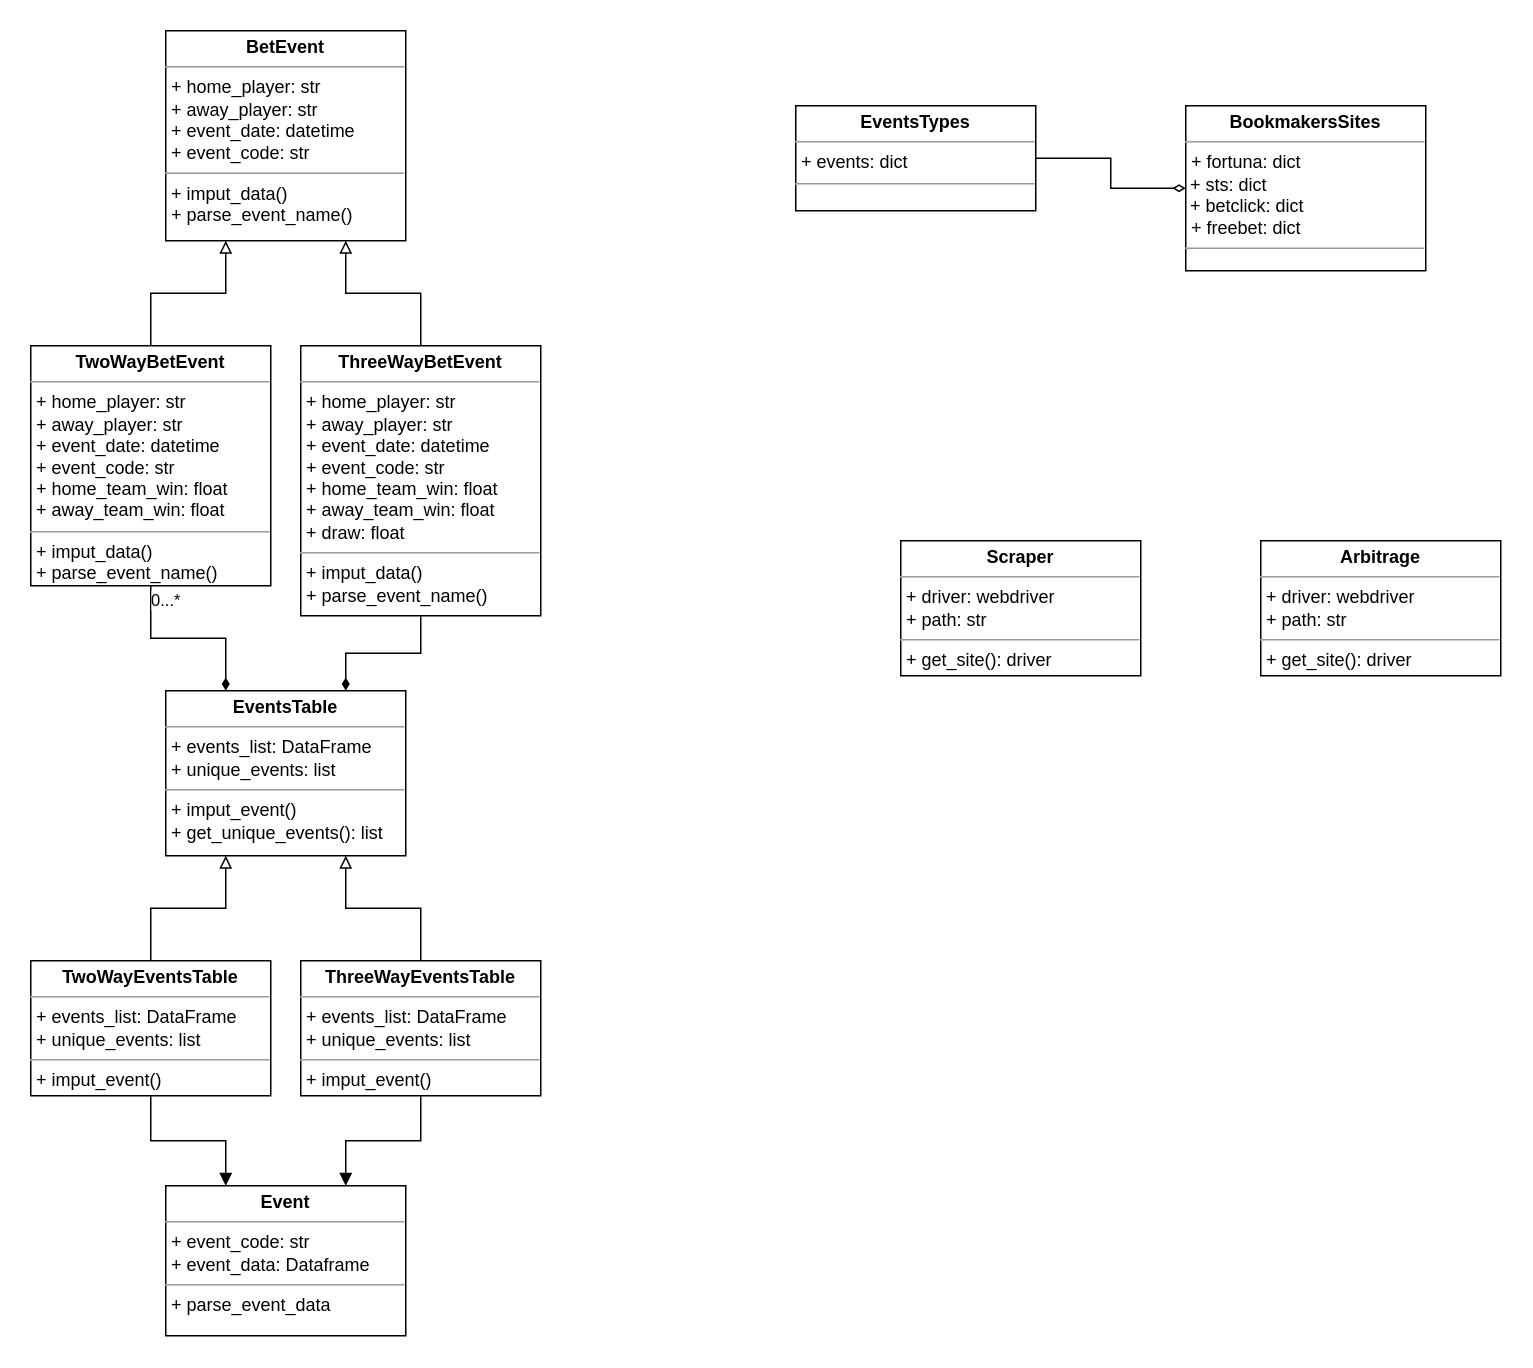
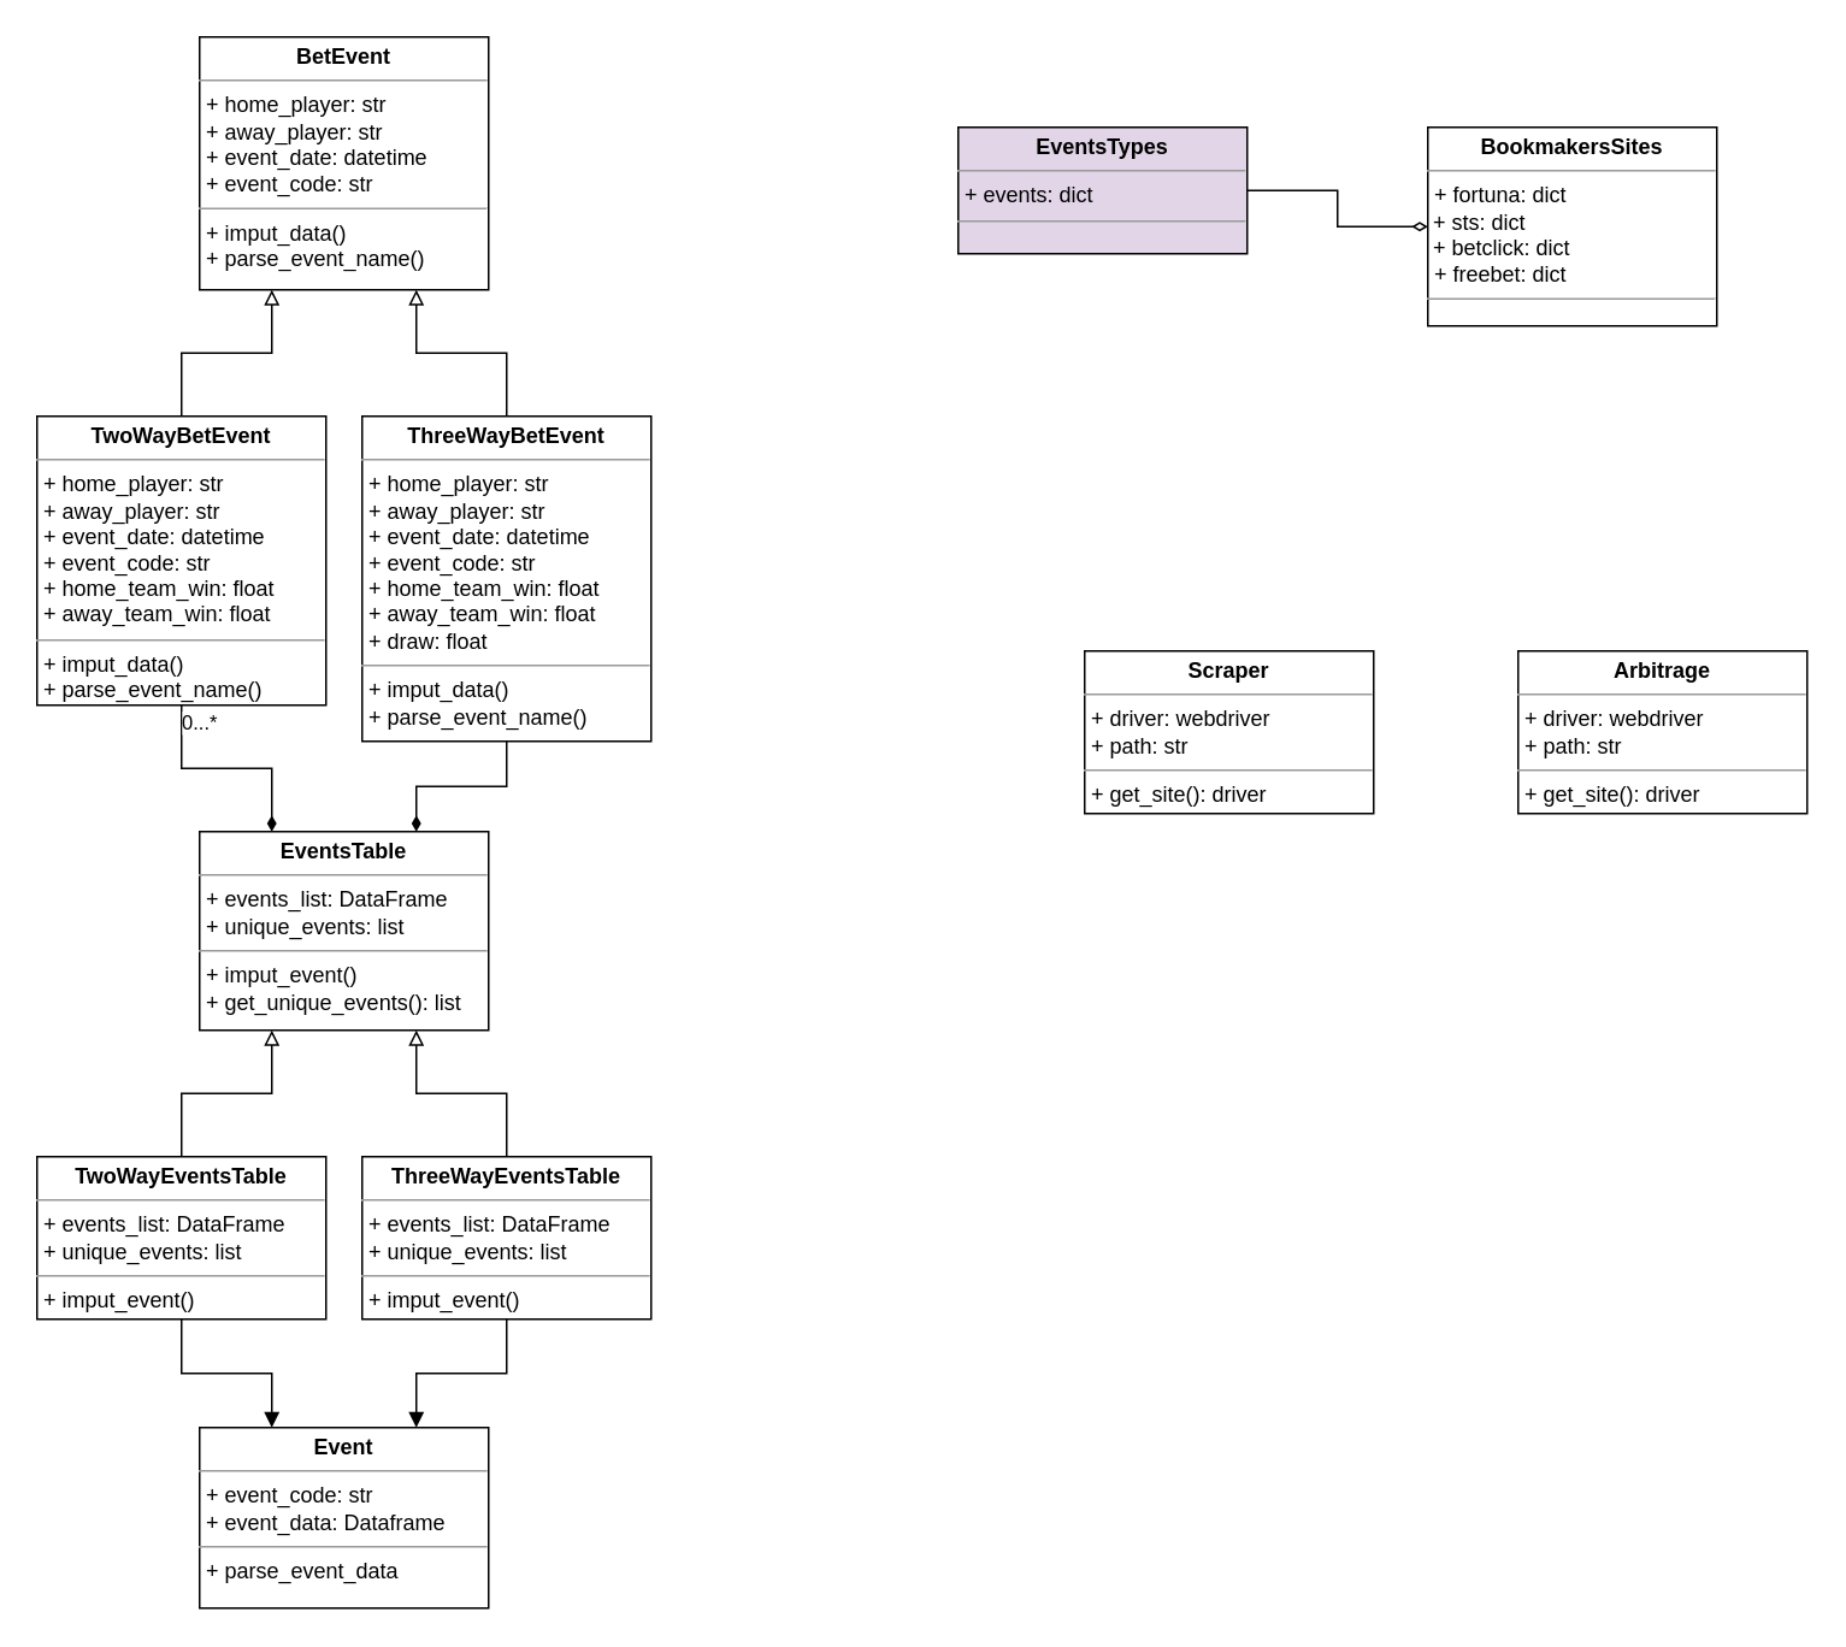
  <mxCell id="0" />
  <mxCell id="1" parent="0" />
  <mxCell id="2" value="0...*" style="edgeStyle=orthogonalEdgeStyle;rounded=0;orthogonalLoop=1;jettySize=auto;html=1;exitX=0.5;exitY=1;exitDx=0;exitDy=0;entryX=0.25;entryY=0;entryDx=0;entryDy=0;endArrow=diamondThin;endFill=1;" parent="1" source="3" target="15" edge="1"><mxGeometry x="-0.833" y="10" relative="1" as="geometry"><mxPoint as="offset" /></mxGeometry></mxCell>
  <mxCell id="3" value="&lt;p style=&quot;margin:0px;margin-top:4px;text-align:center;&quot;&gt;&lt;b&gt;TwoWayBetEvent&lt;/b&gt;&lt;/p&gt;&lt;hr size=&quot;1&quot;&gt;&lt;p style=&quot;margin:0px;margin-left:4px;&quot;&gt;+ home_player: str&lt;/p&gt;&lt;p style=&quot;margin:0px;margin-left:4px;&quot;&gt;+&amp;nbsp;away_player: str&lt;/p&gt;&lt;p style=&quot;margin:0px;margin-left:4px;&quot;&gt;+ event_date: datetime&lt;/p&gt;&lt;p style=&quot;margin:0px;margin-left:4px;&quot;&gt;+ event_code: str&lt;br&gt;&lt;/p&gt;&lt;p style=&quot;margin:0px;margin-left:4px;&quot;&gt;+&amp;nbsp;home_team_win: float&lt;/p&gt;&lt;p style=&quot;margin:0px;margin-left:4px;&quot;&gt;+ away_team_win: float&lt;br&gt;&lt;/p&gt;&lt;hr size=&quot;1&quot;&gt;&lt;p style=&quot;margin:0px;margin-left:4px;&quot;&gt;+ imput_data()&lt;/p&gt;&lt;p style=&quot;margin:0px;margin-left:4px;&quot;&gt;+ parse_event_name()&lt;br&gt;&lt;/p&gt;" style="verticalAlign=top;align=left;overflow=fill;fontSize=12;fontFamily=Helvetica;html=1;whiteSpace=wrap;" parent="1" vertex="1"><mxGeometry x="20" y="230" width="160" height="160" as="geometry" /></mxCell>
  <mxCell id="4" style="edgeStyle=orthogonalEdgeStyle;rounded=0;orthogonalLoop=1;jettySize=auto;html=1;exitX=0.5;exitY=0;exitDx=0;exitDy=0;endArrow=block;endFill=0;entryX=0.25;entryY=1;entryDx=0;entryDy=0;" parent="1" source="3" target="6" edge="1"><mxGeometry relative="1" as="geometry"><mxPoint x="60" y="170" as="targetPoint" /></mxGeometry></mxCell>
  <mxCell id="5" style="edgeStyle=orthogonalEdgeStyle;rounded=0;orthogonalLoop=1;jettySize=auto;html=1;entryX=0.75;entryY=1;entryDx=0;entryDy=0;endArrow=block;endFill=0;exitX=0.5;exitY=0;exitDx=0;exitDy=0;" parent="1" source="8" target="6" edge="1"><mxGeometry relative="1" as="geometry"><mxPoint x="320" y="170" as="sourcePoint" /></mxGeometry></mxCell>
  <mxCell id="6" value="&lt;p style=&quot;margin:0px;margin-top:4px;text-align:center;&quot;&gt;&lt;b&gt;BetEvent&lt;/b&gt;&lt;/p&gt;&lt;hr size=&quot;1&quot;&gt;&lt;p style=&quot;margin:0px;margin-left:4px;&quot;&gt;+ home_player: str&lt;/p&gt;&lt;p style=&quot;margin:0px;margin-left:4px;&quot;&gt;+&amp;nbsp;away_player: str&lt;/p&gt;&lt;p style=&quot;margin:0px;margin-left:4px;&quot;&gt;+ event_date: datetime&lt;/p&gt;&lt;p style=&quot;margin:0px;margin-left:4px;&quot;&gt;+ event_code: str&lt;/p&gt;&lt;hr size=&quot;1&quot;&gt;&lt;p style=&quot;margin:0px;margin-left:4px;&quot;&gt;+ imput_data()&lt;/p&gt;&lt;p style=&quot;margin:0px;margin-left:4px;&quot;&gt;+ parse_event_name()&lt;/p&gt;" style="verticalAlign=top;align=left;overflow=fill;fontSize=12;fontFamily=Helvetica;html=1;whiteSpace=wrap;" parent="1" vertex="1"><mxGeometry x="110" y="20" width="160" height="140" as="geometry" /></mxCell>
  <mxCell id="7" style="edgeStyle=orthogonalEdgeStyle;rounded=0;orthogonalLoop=1;jettySize=auto;html=1;exitX=0.5;exitY=1;exitDx=0;exitDy=0;entryX=0.75;entryY=0;entryDx=0;entryDy=0;endArrow=diamondThin;endFill=1;" parent="1" source="8" target="15" edge="1"><mxGeometry relative="1" as="geometry" /></mxCell>
  <mxCell id="8" value="&lt;p style=&quot;margin:0px;margin-top:4px;text-align:center;&quot;&gt;&lt;b&gt;ThreeWayBetEvent&lt;/b&gt;&lt;/p&gt;&lt;hr size=&quot;1&quot;&gt;&lt;p style=&quot;margin:0px;margin-left:4px;&quot;&gt;+ home_player: str&lt;/p&gt;&lt;p style=&quot;margin:0px;margin-left:4px;&quot;&gt;+&amp;nbsp;away_player: str&lt;/p&gt;&lt;p style=&quot;margin:0px;margin-left:4px;&quot;&gt;+ event_date: datetime&lt;/p&gt;&lt;p style=&quot;margin:0px;margin-left:4px;&quot;&gt;+ event_code: str&lt;br&gt;&lt;/p&gt;&lt;p style=&quot;margin:0px;margin-left:4px;&quot;&gt;+&amp;nbsp;home_team_win: float&lt;/p&gt;&lt;p style=&quot;margin:0px;margin-left:4px;&quot;&gt;+ away_team_win: float&lt;br&gt;&lt;/p&gt;&lt;p style=&quot;margin:0px;margin-left:4px;&quot;&gt;+ draw: float&lt;/p&gt;&lt;hr size=&quot;1&quot;&gt;&lt;p style=&quot;margin:0px;margin-left:4px;&quot;&gt;+ imput_data()&lt;/p&gt;&lt;p style=&quot;margin:0px;margin-left:4px;&quot;&gt;+ parse_event_name()&lt;br&gt;&lt;/p&gt;" style="verticalAlign=top;align=left;overflow=fill;fontSize=12;fontFamily=Helvetica;html=1;whiteSpace=wrap;" parent="1" vertex="1"><mxGeometry x="200" y="230" width="160" height="180" as="geometry" /></mxCell>
  <mxCell id="9" style="edgeStyle=orthogonalEdgeStyle;rounded=0;orthogonalLoop=1;jettySize=auto;html=1;exitX=0.5;exitY=1;exitDx=0;exitDy=0;entryX=0.25;entryY=0;entryDx=0;entryDy=0;endArrow=block;endFill=1;" parent="1" source="10" target="16" edge="1"><mxGeometry relative="1" as="geometry" /></mxCell>
  <mxCell id="10" value="&lt;p style=&quot;margin:0px;margin-top:4px;text-align:center;&quot;&gt;&lt;b&gt;TwoWayEventsTable&lt;/b&gt;&lt;/p&gt;&lt;hr size=&quot;1&quot;&gt;&lt;p style=&quot;margin:0px;margin-left:4px;&quot;&gt;+ events_list: DataFrame&lt;br&gt;&lt;/p&gt;&lt;p style=&quot;margin:0px;margin-left:4px;&quot;&gt;+ unique_events: list&lt;/p&gt;&lt;hr size=&quot;1&quot;&gt;&lt;p style=&quot;margin:0px;margin-left:4px;&quot;&gt;+ imput_event()&lt;/p&gt;" style="verticalAlign=top;align=left;overflow=fill;fontSize=12;fontFamily=Helvetica;html=1;whiteSpace=wrap;" parent="1" vertex="1"><mxGeometry x="20" y="640" width="160" height="90" as="geometry" /></mxCell>
  <mxCell id="11" style="edgeStyle=orthogonalEdgeStyle;rounded=0;orthogonalLoop=1;jettySize=auto;html=1;exitX=0.5;exitY=1;exitDx=0;exitDy=0;entryX=0.75;entryY=0;entryDx=0;entryDy=0;endArrow=block;endFill=1;" parent="1" source="12" target="16" edge="1"><mxGeometry relative="1" as="geometry" /></mxCell>
  <mxCell id="12" value="&lt;p style=&quot;margin:0px;margin-top:4px;text-align:center;&quot;&gt;&lt;b&gt;ThreeWayEventsTable&lt;/b&gt;&lt;/p&gt;&lt;hr size=&quot;1&quot;&gt;&lt;p style=&quot;margin:0px;margin-left:4px;&quot;&gt;+ events_list: DataFrame&lt;br&gt;&lt;/p&gt;&lt;p style=&quot;margin:0px;margin-left:4px;&quot;&gt;+ unique_events: list&lt;/p&gt;&lt;hr size=&quot;1&quot;&gt;&lt;p style=&quot;margin:0px;margin-left:4px;&quot;&gt;+ imput_event()&lt;/p&gt;" style="verticalAlign=top;align=left;overflow=fill;fontSize=12;fontFamily=Helvetica;html=1;whiteSpace=wrap;" parent="1" vertex="1"><mxGeometry x="200" y="640" width="160" height="90" as="geometry" /></mxCell>
  <mxCell id="13" style="edgeStyle=orthogonalEdgeStyle;rounded=0;orthogonalLoop=1;jettySize=auto;html=1;exitX=0.5;exitY=0;exitDx=0;exitDy=0;endArrow=block;endFill=0;entryX=0.25;entryY=1;entryDx=0;entryDy=0;" parent="1" source="10" target="15" edge="1"><mxGeometry relative="1" as="geometry"><mxPoint x="50" y="580" as="targetPoint" /></mxGeometry></mxCell>
  <mxCell id="14" style="edgeStyle=orthogonalEdgeStyle;rounded=0;orthogonalLoop=1;jettySize=auto;html=1;entryX=0.75;entryY=1;entryDx=0;entryDy=0;endArrow=block;endFill=0;exitX=0.5;exitY=0;exitDx=0;exitDy=0;" parent="1" source="12" target="15" edge="1"><mxGeometry relative="1" as="geometry"><mxPoint x="380" y="570" as="sourcePoint" /></mxGeometry></mxCell>
  <mxCell id="15" value="&lt;p style=&quot;margin:0px;margin-top:4px;text-align:center;&quot;&gt;&lt;b&gt;EventsTable&lt;/b&gt;&lt;/p&gt;&lt;hr size=&quot;1&quot;&gt;&lt;p style=&quot;margin:0px;margin-left:4px;&quot;&gt;+ events_list: DataFrame&lt;br&gt;&lt;/p&gt;&lt;p style=&quot;margin:0px;margin-left:4px;&quot;&gt;+ unique_events: list&lt;/p&gt;&lt;hr size=&quot;1&quot;&gt;&lt;p style=&quot;margin:0px;margin-left:4px;&quot;&gt;+ imput_event()&lt;/p&gt;&lt;p style=&quot;margin:0px;margin-left:4px;&quot;&gt;+ get_unique_events(): list&lt;/p&gt;" style="verticalAlign=top;align=left;overflow=fill;fontSize=12;fontFamily=Helvetica;html=1;whiteSpace=wrap;" parent="1" vertex="1"><mxGeometry x="110" y="460" width="160" height="110" as="geometry" /></mxCell>
  <mxCell id="16" value="&lt;p style=&quot;margin:0px;margin-top:4px;text-align:center;&quot;&gt;&lt;b&gt;Event&lt;/b&gt;&lt;/p&gt;&lt;hr size=&quot;1&quot;&gt;&lt;p style=&quot;margin:0px;margin-left:4px;&quot;&gt;+ event_code: str&lt;br&gt;&lt;/p&gt;&lt;p style=&quot;margin:0px;margin-left:4px;&quot;&gt;+ event_data: Dataframe&lt;/p&gt;&lt;hr size=&quot;1&quot;&gt;&lt;p style=&quot;margin:0px;margin-left:4px;&quot;&gt;+ parse_event_data&lt;/p&gt;" style="verticalAlign=top;align=left;overflow=fill;fontSize=12;fontFamily=Helvetica;html=1;whiteSpace=wrap;" parent="1" vertex="1"><mxGeometry x="110" y="790" width="160" height="100" as="geometry" /></mxCell>
  <mxCell id="17" style="edgeStyle=orthogonalEdgeStyle;rounded=0;orthogonalLoop=1;jettySize=auto;html=1;exitX=1;exitY=0.5;exitDx=0;exitDy=0;entryX=0;entryY=0.5;entryDx=0;entryDy=0;endArrow=diamondThin;endFill=0;" edge="1" parent="1" source="18" target="19"><mxGeometry relative="1" as="geometry" /></mxCell>
- <mxCell id="18" value="&lt;p style=&quot;margin:0px;margin-top:4px;text-align:center;&quot;&gt;&lt;b&gt;EventsTypes&lt;/b&gt;&lt;/p&gt;&lt;hr size=&quot;1&quot;&gt;&lt;p style=&quot;margin:0px;margin-left:4px;&quot;&gt;+ events: dict&lt;/p&gt;&lt;hr size=&quot;1&quot;&gt;&lt;p style=&quot;margin:0px;margin-left:4px;&quot;&gt;&lt;br&gt;&lt;/p&gt;" style="verticalAlign=top;align=left;overflow=fill;fontSize=12;fontFamily=Helvetica;html=1;whiteSpace=wrap;" parent="1" vertex="1"><mxGeometry x="530" y="70" width="160" height="70" as="geometry" /></mxCell>
+ <mxCell id="18" value="&lt;p style=&quot;margin:0px;margin-top:4px;text-align:center;&quot;&gt;&lt;b&gt;EventsTypes&lt;/b&gt;&lt;/p&gt;&lt;hr size=&quot;1&quot;&gt;&lt;p style=&quot;margin:0px;margin-left:4px;&quot;&gt;+ events: dict&lt;/p&gt;&lt;hr size=&quot;1&quot;&gt;&lt;p style=&quot;margin:0px;margin-left:4px;&quot;&gt;&lt;br&gt;&lt;/p&gt;" style="verticalAlign=top;align=left;overflow=fill;fontSize=12;fontFamily=Helvetica;html=1;whiteSpace=wrap;fillColor=#e1d5e7;" parent="1" vertex="1"><mxGeometry x="530" y="70" width="160" height="70" as="geometry" /></mxCell>
  <mxCell id="19" value="&lt;p style=&quot;margin:0px;margin-top:4px;text-align:center;&quot;&gt;&lt;b&gt;BookmakersSites&lt;/b&gt;&lt;/p&gt;&lt;hr size=&quot;1&quot;&gt;&lt;p style=&quot;margin:0px;margin-left:4px;&quot;&gt;+ fortuna: dict&lt;/p&gt;&amp;nbsp;+ sts: dict&lt;br&gt;&amp;nbsp;+ betclick: dict&lt;br&gt;&lt;p style=&quot;margin:0px;margin-left:4px;&quot;&gt;+ freebet: dict&lt;br&gt;&lt;/p&gt;&lt;hr size=&quot;1&quot;&gt;&lt;p style=&quot;margin:0px;margin-left:4px;&quot;&gt;&lt;br&gt;&lt;/p&gt;" style="verticalAlign=top;align=left;overflow=fill;fontSize=12;fontFamily=Helvetica;html=1;whiteSpace=wrap;" parent="1" vertex="1"><mxGeometry x="790" y="70" width="160" height="110" as="geometry" /></mxCell>
  <mxCell id="20" value="&lt;p style=&quot;margin:0px;margin-top:4px;text-align:center;&quot;&gt;&lt;b&gt;Scraper&lt;/b&gt;&lt;/p&gt;&lt;hr size=&quot;1&quot;&gt;&lt;p style=&quot;margin:0px;margin-left:4px;&quot;&gt;+ driver: webdriver&lt;/p&gt;&lt;p style=&quot;margin:0px;margin-left:4px;&quot;&gt;+ path: str&lt;/p&gt;&lt;hr size=&quot;1&quot;&gt;&lt;p style=&quot;margin:0px;margin-left:4px;&quot;&gt;+ get_site(): driver&lt;/p&gt;" style="verticalAlign=top;align=left;overflow=fill;fontSize=12;fontFamily=Helvetica;html=1;whiteSpace=wrap;" parent="1" vertex="1"><mxGeometry x="600" y="360" width="160" height="90" as="geometry" /></mxCell>
  <mxCell id="21" value="&lt;p style=&quot;margin:0px;margin-top:4px;text-align:center;&quot;&gt;&lt;b&gt;Arbitrage&lt;/b&gt;&lt;/p&gt;&lt;hr size=&quot;1&quot;&gt;&lt;p style=&quot;margin:0px;margin-left:4px;&quot;&gt;+ driver: webdriver&lt;/p&gt;&lt;p style=&quot;margin:0px;margin-left:4px;&quot;&gt;+ path: str&lt;/p&gt;&lt;hr size=&quot;1&quot;&gt;&lt;p style=&quot;margin:0px;margin-left:4px;&quot;&gt;+ get_site(): driver&lt;/p&gt;" style="verticalAlign=top;align=left;overflow=fill;fontSize=12;fontFamily=Helvetica;html=1;whiteSpace=wrap;" vertex="1" parent="1"><mxGeometry x="840" y="360" width="160" height="90" as="geometry" /></mxCell>
